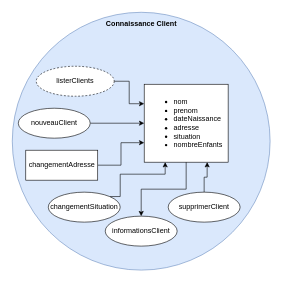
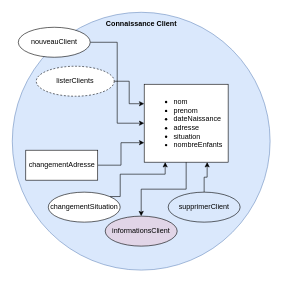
  <mxCell id="0" />
  <mxCell id="1" parent="0" />
  <mxCell id="2" value="&lt;div&gt;&lt;br&gt;&lt;/div&gt;" style="ellipse;whiteSpace=wrap;html=1;aspect=fixed;align=left;fillColor=#dae8fc;strokeColor=#6c8ebf;" parent="1" vertex="1"><mxGeometry x="20" y="20" width="430" height="430" as="geometry" /></mxCell>
  <mxCell id="3" value="Connaissance Client" style="text;html=1;strokeColor=none;fillColor=none;align=center;verticalAlign=middle;whiteSpace=wrap;rounded=0;fontStyle=1" parent="1" vertex="1"><mxGeometry x="162.5" y="30" width="145" height="20" as="geometry" /></mxCell>
  <mxCell id="4" value="&lt;blockquote style=&quot;margin: 0 0 0 40px ; border: none ; padding: 0px&quot;&gt;&lt;/blockquote&gt;&lt;ul&gt;&lt;li style=&quot;text-align: left&quot;&gt;&lt;span&gt;nom&lt;/span&gt;&lt;/li&gt;&lt;li style=&quot;text-align: left&quot;&gt;&lt;span&gt;prenom&lt;/span&gt;&lt;/li&gt;&lt;li style=&quot;text-align: left&quot;&gt;&lt;span&gt;dateNaissance&lt;/span&gt;&lt;/li&gt;&lt;li style=&quot;text-align: left&quot;&gt;&lt;span&gt;adresse&lt;/span&gt;&lt;/li&gt;&lt;li style=&quot;text-align: left&quot;&gt;&lt;span&gt;situation&lt;/span&gt;&lt;/li&gt;&lt;li style=&quot;text-align: left&quot;&gt;&lt;span&gt;nombreEnfants&lt;/span&gt;&lt;/li&gt;&lt;/ul&gt;&lt;blockquote style=&quot;margin: 0 0 0 40px ; border: none ; padding: 0px&quot;&gt;&lt;/blockquote&gt;&lt;blockquote style=&quot;margin: 0 0 0 40px ; border: none ; padding: 0px&quot;&gt;&lt;/blockquote&gt;&lt;blockquote style=&quot;margin: 0 0 0 40px ; border: none ; padding: 0px&quot;&gt;&lt;/blockquote&gt;&lt;blockquote style=&quot;margin: 0 0 0 40px ; border: none ; padding: 0px&quot;&gt;&lt;/blockquote&gt;" style="rounded=0;whiteSpace=wrap;html=1;" parent="1" vertex="1"><mxGeometry x="240" y="140" width="140" height="130" as="geometry" /></mxCell>
  <mxCell id="5" style="edgeStyle=orthogonalEdgeStyle;rounded=0;orthogonalLoop=1;jettySize=auto;html=1;entryX=0;entryY=0.5;entryDx=0;entryDy=0;" parent="1" source="6" target="4" edge="1"><mxGeometry relative="1" as="geometry" /></mxCell>
- <mxCell id="6" value="nouveauClient" style="ellipse;whiteSpace=wrap;html=1;" parent="1" vertex="1"><mxGeometry x="30" y="180" width="120" height="50" as="geometry" /></mxCell>
+ <mxCell id="6" value="nouveauClient" style="ellipse;whiteSpace=wrap;html=1;" parent="1" vertex="1"><mxGeometry x="30" y="45" width="120" height="50" as="geometry" /></mxCell>
  <mxCell id="7" style="edgeStyle=orthogonalEdgeStyle;rounded=0;orthogonalLoop=1;jettySize=auto;html=1;entryX=0;entryY=0.75;entryDx=0;entryDy=0;" parent="1" source="8" target="4" edge="1"><mxGeometry relative="1" as="geometry" /></mxCell>
  <mxCell id="8" value="changementAdresse" style="whiteSpace=wrap;html=1;rounded=0;" parent="1" vertex="1"><mxGeometry x="42.5" y="250" width="120" height="50" as="geometry" /></mxCell>
  <mxCell id="9" style="edgeStyle=orthogonalEdgeStyle;rounded=0;orthogonalLoop=1;jettySize=auto;html=1;exitX=1;exitY=0;exitDx=0;exitDy=0;entryX=0.25;entryY=1;entryDx=0;entryDy=0;" parent="1" source="10" target="4" edge="1"><mxGeometry relative="1" as="geometry"><Array as="points"><mxPoint x="200" y="290" /><mxPoint x="275" y="290" /></Array></mxGeometry></mxCell>
  <mxCell id="10" value="changementSituation" style="ellipse;whiteSpace=wrap;html=1;" parent="1" vertex="1"><mxGeometry x="80" y="320" width="120" height="50" as="geometry" /></mxCell>
- <mxCell id="11" value="informationsClient" style="ellipse;whiteSpace=wrap;html=1;" parent="1" vertex="1"><mxGeometry x="175" y="360" width="120" height="50" as="geometry" /></mxCell>
+ <mxCell id="11" value="informationsClient" style="ellipse;whiteSpace=wrap;html=1;fillColor=#e1d5e7;" parent="1" vertex="1"><mxGeometry x="175" y="360" width="120" height="50" as="geometry" /></mxCell>
  <mxCell id="12" style="edgeStyle=orthogonalEdgeStyle;rounded=0;orthogonalLoop=1;jettySize=auto;html=1;exitX=0.5;exitY=1;exitDx=0;exitDy=0;entryX=0.5;entryY=0;entryDx=0;entryDy=0;" parent="1" source="4" target="11" edge="1"><mxGeometry relative="1" as="geometry" /></mxCell>
  <mxCell id="13" style="edgeStyle=orthogonalEdgeStyle;rounded=0;orthogonalLoop=1;jettySize=auto;html=1;entryX=0;entryY=0.25;entryDx=0;entryDy=0;" edge="1" parent="1" source="14" target="4"><mxGeometry relative="1" as="geometry" /></mxCell>
  <mxCell id="14" value="listerClients" style="ellipse;whiteSpace=wrap;html=1;dashed=1;" vertex="1" parent="1"><mxGeometry x="60" y="110" width="130" height="50" as="geometry" /></mxCell>
  <mxCell id="15" style="edgeStyle=orthogonalEdgeStyle;rounded=0;orthogonalLoop=1;jettySize=auto;html=1;exitX=0.5;exitY=0;exitDx=0;exitDy=0;entryX=0.75;entryY=1;entryDx=0;entryDy=0;" edge="1" parent="1" source="16" target="4"><mxGeometry relative="1" as="geometry" /></mxCell>
- <mxCell id="16" value="supprimerClient" style="ellipse;whiteSpace=wrap;html=1;" vertex="1" parent="1"><mxGeometry x="280" y="320" width="120" height="50" as="geometry" /></mxCell>
+ <mxCell id="16" value="supprimerClient" style="ellipse;whiteSpace=wrap;html=1;fillColor=#dae8fc;" vertex="1" parent="1"><mxGeometry x="280" y="320" width="120" height="50" as="geometry" /></mxCell>
